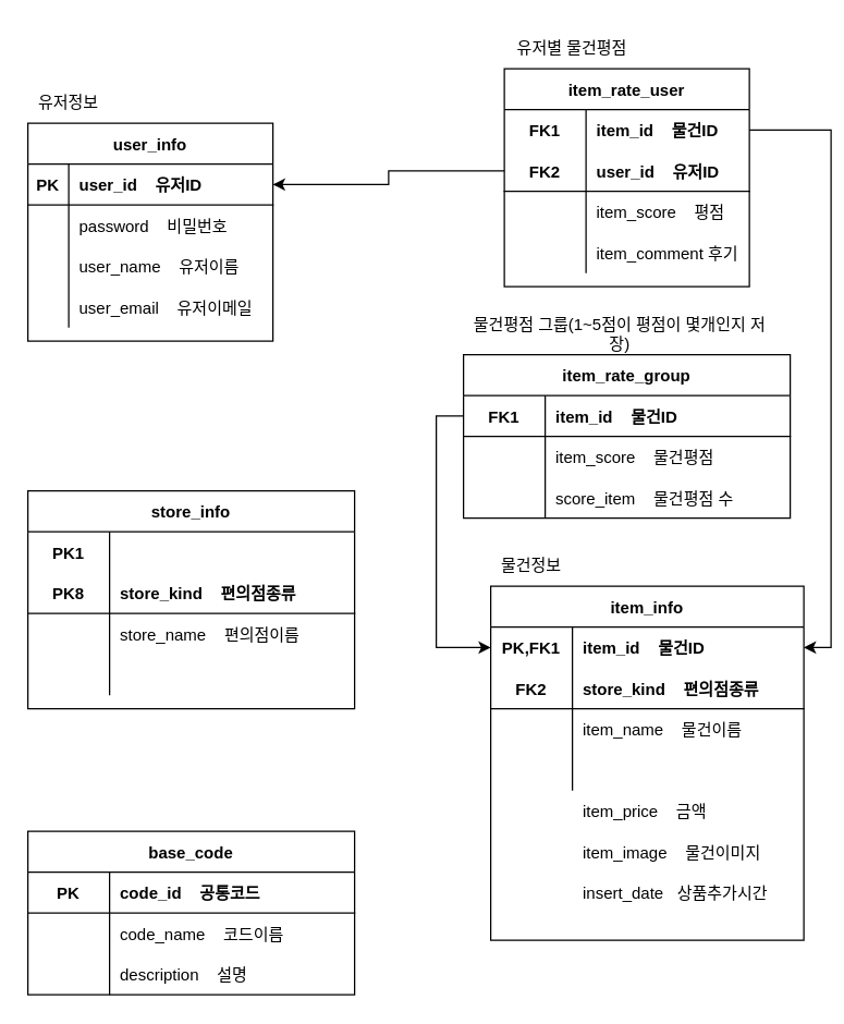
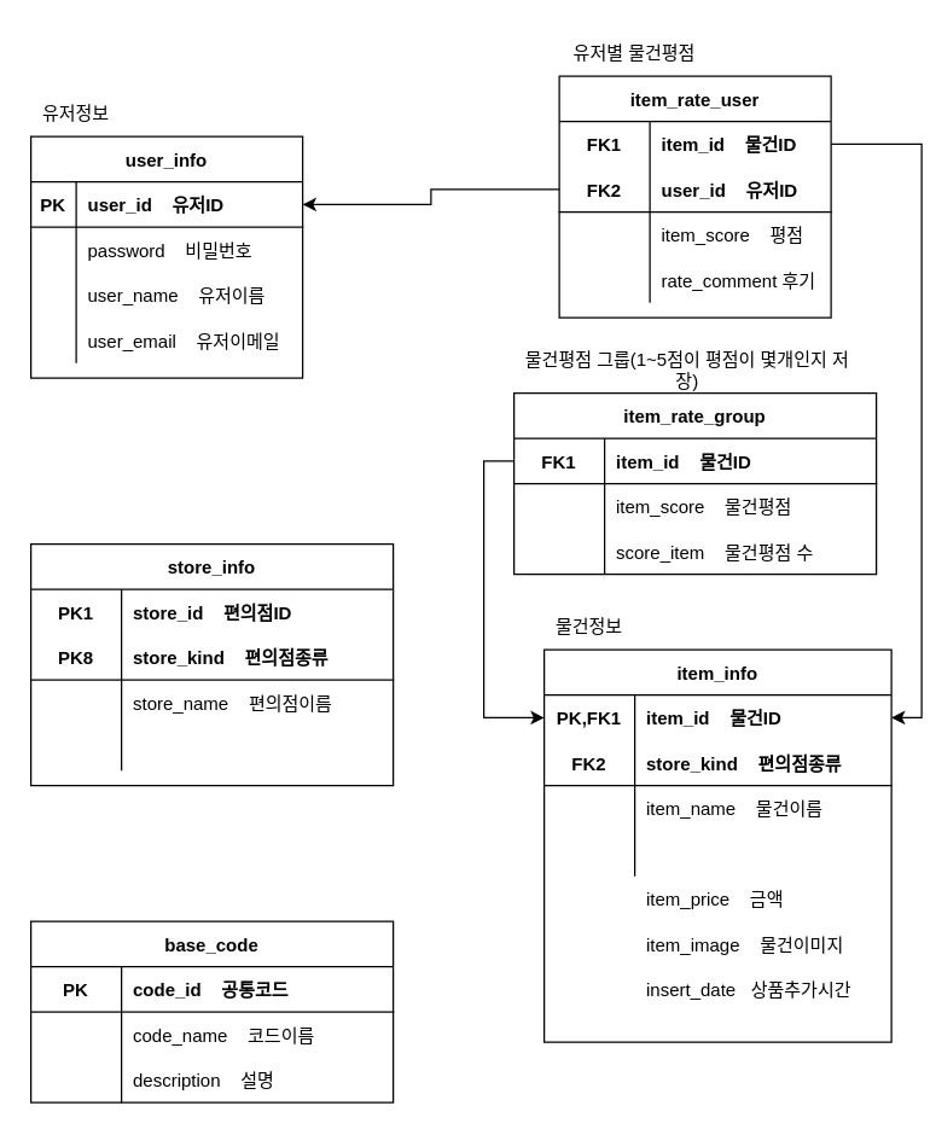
  <mxCell id="0" />
  <mxCell id="1" parent="0" />
  <mxCell id="2" value="유저정보" style="text;html=1;strokeColor=none;fillColor=none;align=center;verticalAlign=middle;whiteSpace=wrap;rounded=0;" parent="1" vertex="1"><mxGeometry x="20" y="60" width="60" height="30" as="geometry" /></mxCell>
  <mxCell id="3" value="물건정보" style="text;html=1;strokeColor=none;fillColor=none;align=center;verticalAlign=middle;whiteSpace=wrap;rounded=0;" parent="1" vertex="1"><mxGeometry x="360" y="400" width="60" height="30" as="geometry" /></mxCell>
  <mxCell id="4" value="유저별 물건평점" style="text;html=1;strokeColor=none;fillColor=none;align=center;verticalAlign=middle;whiteSpace=wrap;rounded=0;" parent="1" vertex="1"><mxGeometry x="370" y="20" width="100" height="30" as="geometry" /></mxCell>
  <mxCell id="5" value="user_info" style="shape=table;startSize=30;container=1;collapsible=1;childLayout=tableLayout;fixedRows=1;rowLines=0;fontStyle=1;align=center;resizeLast=1;" parent="1" vertex="1"><mxGeometry x="20" y="90" width="180" height="160" as="geometry" /></mxCell>
  <mxCell id="6" value="" style="shape=partialRectangle;collapsible=0;dropTarget=0;pointerEvents=0;fillColor=none;top=0;left=0;bottom=1;right=0;points=[[0,0.5],[1,0.5]];portConstraint=eastwest;" parent="5" vertex="1"><mxGeometry y="30" width="180" height="30" as="geometry" /></mxCell>
  <mxCell id="7" value="PK" style="shape=partialRectangle;connectable=0;fillColor=none;top=0;left=0;bottom=0;right=0;fontStyle=1;overflow=hidden;" parent="6" vertex="1"><mxGeometry width="30" height="30" as="geometry"><mxRectangle width="30" height="30" as="alternateBounds" /></mxGeometry></mxCell>
  <mxCell id="8" value="user_id    유저ID" style="shape=partialRectangle;connectable=0;fillColor=none;top=0;left=0;bottom=0;right=0;align=left;spacingLeft=6;fontStyle=1;overflow=hidden;" parent="6" vertex="1"><mxGeometry x="30" width="150" height="30" as="geometry"><mxRectangle width="150" height="30" as="alternateBounds" /></mxGeometry></mxCell>
  <mxCell id="9" value="" style="shape=partialRectangle;collapsible=0;dropTarget=0;pointerEvents=0;fillColor=none;top=0;left=0;bottom=0;right=0;points=[[0,0.5],[1,0.5]];portConstraint=eastwest;" parent="5" vertex="1"><mxGeometry y="60" width="180" height="30" as="geometry" /></mxCell>
  <mxCell id="10" value="" style="shape=partialRectangle;connectable=0;fillColor=none;top=0;left=0;bottom=0;right=0;editable=1;overflow=hidden;" parent="9" vertex="1"><mxGeometry width="30" height="30" as="geometry"><mxRectangle width="30" height="30" as="alternateBounds" /></mxGeometry></mxCell>
  <mxCell id="11" value="password    비밀번호" style="shape=partialRectangle;connectable=0;fillColor=none;top=0;left=0;bottom=0;right=0;align=left;spacingLeft=6;overflow=hidden;" parent="9" vertex="1"><mxGeometry x="30" width="150" height="30" as="geometry"><mxRectangle width="150" height="30" as="alternateBounds" /></mxGeometry></mxCell>
  <mxCell id="12" value="" style="shape=partialRectangle;collapsible=0;dropTarget=0;pointerEvents=0;fillColor=none;top=0;left=0;bottom=0;right=0;points=[[0,0.5],[1,0.5]];portConstraint=eastwest;" parent="5" vertex="1"><mxGeometry y="90" width="180" height="30" as="geometry" /></mxCell>
  <mxCell id="13" value="" style="shape=partialRectangle;connectable=0;fillColor=none;top=0;left=0;bottom=0;right=0;editable=1;overflow=hidden;" parent="12" vertex="1"><mxGeometry width="30" height="30" as="geometry"><mxRectangle width="30" height="30" as="alternateBounds" /></mxGeometry></mxCell>
  <mxCell id="14" value="user_name    유저이름" style="shape=partialRectangle;connectable=0;fillColor=none;top=0;left=0;bottom=0;right=0;align=left;spacingLeft=6;overflow=hidden;" parent="12" vertex="1"><mxGeometry x="30" width="150" height="30" as="geometry"><mxRectangle width="150" height="30" as="alternateBounds" /></mxGeometry></mxCell>
  <mxCell id="15" value="" style="shape=partialRectangle;collapsible=0;dropTarget=0;pointerEvents=0;fillColor=none;top=0;left=0;bottom=0;right=0;points=[[0,0.5],[1,0.5]];portConstraint=eastwest;" parent="5" vertex="1"><mxGeometry y="120" width="180" height="30" as="geometry" /></mxCell>
  <mxCell id="16" value="" style="shape=partialRectangle;connectable=0;fillColor=none;top=0;left=0;bottom=0;right=0;editable=1;overflow=hidden;" parent="15" vertex="1"><mxGeometry width="30" height="30" as="geometry"><mxRectangle width="30" height="30" as="alternateBounds" /></mxGeometry></mxCell>
  <mxCell id="17" value="user_email    유저이메일" style="shape=partialRectangle;connectable=0;fillColor=none;top=0;left=0;bottom=0;right=0;align=left;spacingLeft=6;overflow=hidden;" parent="15" vertex="1"><mxGeometry x="30" width="150" height="30" as="geometry"><mxRectangle width="150" height="30" as="alternateBounds" /></mxGeometry></mxCell>
  <mxCell id="18" value="item_rate_user" style="shape=table;startSize=30;container=1;collapsible=1;childLayout=tableLayout;fixedRows=1;rowLines=0;fontStyle=1;align=center;resizeLast=1;" parent="1" vertex="1"><mxGeometry x="370" y="50" width="180" height="160" as="geometry" /></mxCell>
  <mxCell id="19" value="" style="shape=partialRectangle;collapsible=0;dropTarget=0;pointerEvents=0;fillColor=none;top=0;left=0;bottom=0;right=0;points=[[0,0.5],[1,0.5]];portConstraint=eastwest;" parent="18" vertex="1"><mxGeometry y="30" width="180" height="30" as="geometry" /></mxCell>
  <mxCell id="20" value="FK1" style="shape=partialRectangle;connectable=0;fillColor=none;top=0;left=0;bottom=0;right=0;fontStyle=1;overflow=hidden;" parent="19" vertex="1"><mxGeometry width="60" height="30" as="geometry"><mxRectangle width="60" height="30" as="alternateBounds" /></mxGeometry></mxCell>
  <mxCell id="21" value="item_id    물건ID" style="shape=partialRectangle;connectable=0;fillColor=none;top=0;left=0;bottom=0;right=0;align=left;spacingLeft=6;fontStyle=1;overflow=hidden;" parent="19" vertex="1"><mxGeometry x="60" width="120" height="30" as="geometry"><mxRectangle width="120" height="30" as="alternateBounds" /></mxGeometry></mxCell>
  <mxCell id="22" value="" style="shape=partialRectangle;collapsible=0;dropTarget=0;pointerEvents=0;fillColor=none;top=0;left=0;bottom=1;right=0;points=[[0,0.5],[1,0.5]];portConstraint=eastwest;" parent="18" vertex="1"><mxGeometry y="60" width="180" height="30" as="geometry" /></mxCell>
  <mxCell id="23" value="FK2" style="shape=partialRectangle;connectable=0;fillColor=none;top=0;left=0;bottom=0;right=0;fontStyle=1;overflow=hidden;" parent="22" vertex="1"><mxGeometry width="60" height="30" as="geometry"><mxRectangle width="60" height="30" as="alternateBounds" /></mxGeometry></mxCell>
  <mxCell id="24" value="user_id    유저ID" style="shape=partialRectangle;connectable=0;fillColor=none;top=0;left=0;bottom=0;right=0;align=left;spacingLeft=6;fontStyle=1;overflow=hidden;" parent="22" vertex="1"><mxGeometry x="60" width="120" height="30" as="geometry"><mxRectangle width="120" height="30" as="alternateBounds" /></mxGeometry></mxCell>
  <mxCell id="25" value="" style="shape=partialRectangle;collapsible=0;dropTarget=0;pointerEvents=0;fillColor=none;top=0;left=0;bottom=0;right=0;points=[[0,0.5],[1,0.5]];portConstraint=eastwest;" parent="18" vertex="1"><mxGeometry y="90" width="180" height="30" as="geometry" /></mxCell>
  <mxCell id="26" value="" style="shape=partialRectangle;connectable=0;fillColor=none;top=0;left=0;bottom=0;right=0;editable=1;overflow=hidden;" parent="25" vertex="1"><mxGeometry width="60" height="30" as="geometry"><mxRectangle width="60" height="30" as="alternateBounds" /></mxGeometry></mxCell>
  <mxCell id="27" value="item_score    평점" style="shape=partialRectangle;connectable=0;fillColor=none;top=0;left=0;bottom=0;right=0;align=left;spacingLeft=6;overflow=hidden;" parent="25" vertex="1"><mxGeometry x="60" width="120" height="30" as="geometry"><mxRectangle width="120" height="30" as="alternateBounds" /></mxGeometry></mxCell>
  <mxCell id="28" value="" style="shape=partialRectangle;collapsible=0;dropTarget=0;pointerEvents=0;fillColor=none;top=0;left=0;bottom=0;right=0;points=[[0,0.5],[1,0.5]];portConstraint=eastwest;" parent="18" vertex="1"><mxGeometry y="120" width="180" height="30" as="geometry" /></mxCell>
  <mxCell id="29" value="" style="shape=partialRectangle;connectable=0;fillColor=none;top=0;left=0;bottom=0;right=0;editable=1;overflow=hidden;" parent="28" vertex="1"><mxGeometry width="60" height="30" as="geometry"><mxRectangle width="60" height="30" as="alternateBounds" /></mxGeometry></mxCell>
- <mxCell id="30" value="item_comment 후기" style="shape=partialRectangle;connectable=0;fillColor=none;top=0;left=0;bottom=0;right=0;align=left;spacingLeft=6;overflow=hidden;" parent="28" vertex="1"><mxGeometry x="60" width="120" height="30" as="geometry"><mxRectangle width="120" height="30" as="alternateBounds" /></mxGeometry></mxCell>
+ <mxCell id="30" value="rate_comment 후기" style="shape=partialRectangle;connectable=0;fillColor=none;top=0;left=0;bottom=0;right=0;align=left;spacingLeft=6;overflow=hidden;" parent="28" vertex="1"><mxGeometry x="60" width="120" height="30" as="geometry"><mxRectangle width="120" height="30" as="alternateBounds" /></mxGeometry></mxCell>
  <mxCell id="31" style="edgeStyle=orthogonalEdgeStyle;rounded=0;orthogonalLoop=1;jettySize=auto;html=1;exitX=0;exitY=0.5;exitDx=0;exitDy=0;entryX=1;entryY=0.5;entryDx=0;entryDy=0;" parent="1" source="22" target="6" edge="1"><mxGeometry relative="1" as="geometry" /></mxCell>
  <mxCell id="32" style="edgeStyle=orthogonalEdgeStyle;rounded=0;orthogonalLoop=1;jettySize=auto;html=1;exitX=1;exitY=0.5;exitDx=0;exitDy=0;entryX=1;entryY=0.5;entryDx=0;entryDy=0;" parent="1" source="19" target="47" edge="1"><mxGeometry relative="1" as="geometry"><mxPoint x="550" y="355" as="targetPoint" /></mxGeometry></mxCell>
  <mxCell id="33" value="store_info" style="shape=table;startSize=30;container=1;collapsible=1;childLayout=tableLayout;fixedRows=1;rowLines=0;fontStyle=1;align=center;resizeLast=1;" parent="1" vertex="1"><mxGeometry x="20" y="360" width="240" height="160" as="geometry" /></mxCell>
  <mxCell id="34" value="" style="shape=partialRectangle;collapsible=0;dropTarget=0;pointerEvents=0;fillColor=none;top=0;left=0;bottom=0;right=0;points=[[0,0.5],[1,0.5]];portConstraint=eastwest;" parent="33" vertex="1"><mxGeometry y="30" width="240" height="30" as="geometry" /></mxCell>
  <mxCell id="35" value="PK1" style="shape=partialRectangle;connectable=0;fillColor=none;top=0;left=0;bottom=0;right=0;fontStyle=1;overflow=hidden;" parent="34" vertex="1"><mxGeometry width="60" height="30" as="geometry"><mxRectangle width="60" height="30" as="alternateBounds" /></mxGeometry></mxCell>
+ <mxCell id="36" value="store_id    편의점ID" style="shape=partialRectangle;connectable=0;fillColor=none;top=0;left=0;bottom=0;right=0;align=left;spacingLeft=6;fontStyle=1;overflow=hidden;" parent="34" vertex="1"><mxGeometry x="60" width="180" height="30" as="geometry"><mxRectangle width="180" height="30" as="alternateBounds" /></mxGeometry></mxCell>
  <mxCell id="37" value="" style="shape=partialRectangle;collapsible=0;dropTarget=0;pointerEvents=0;fillColor=none;top=0;left=0;bottom=1;right=0;points=[[0,0.5],[1,0.5]];portConstraint=eastwest;" parent="33" vertex="1"><mxGeometry y="60" width="240" height="30" as="geometry" /></mxCell>
  <mxCell id="38" value="PK8" style="shape=partialRectangle;connectable=0;fillColor=none;top=0;left=0;bottom=0;right=0;fontStyle=1;overflow=hidden;" parent="37" vertex="1"><mxGeometry width="60" height="30" as="geometry"><mxRectangle width="60" height="30" as="alternateBounds" /></mxGeometry></mxCell>
  <mxCell id="39" value="store_kind    편의점종류" style="shape=partialRectangle;connectable=0;fillColor=none;top=0;left=0;bottom=0;right=0;align=left;spacingLeft=6;fontStyle=1;overflow=hidden;" parent="37" vertex="1"><mxGeometry x="60" width="180" height="30" as="geometry"><mxRectangle width="180" height="30" as="alternateBounds" /></mxGeometry></mxCell>
  <mxCell id="40" value="" style="shape=partialRectangle;collapsible=0;dropTarget=0;pointerEvents=0;fillColor=none;top=0;left=0;bottom=0;right=0;points=[[0,0.5],[1,0.5]];portConstraint=eastwest;" parent="33" vertex="1"><mxGeometry y="90" width="240" height="30" as="geometry" /></mxCell>
  <mxCell id="41" value="" style="shape=partialRectangle;connectable=0;fillColor=none;top=0;left=0;bottom=0;right=0;editable=1;overflow=hidden;" parent="40" vertex="1"><mxGeometry width="60" height="30" as="geometry"><mxRectangle width="60" height="30" as="alternateBounds" /></mxGeometry></mxCell>
  <mxCell id="42" value="store_name    편의점이름" style="shape=partialRectangle;connectable=0;fillColor=none;top=0;left=0;bottom=0;right=0;align=left;spacingLeft=6;overflow=hidden;" parent="40" vertex="1"><mxGeometry x="60" width="180" height="30" as="geometry"><mxRectangle width="180" height="30" as="alternateBounds" /></mxGeometry></mxCell>
  <mxCell id="43" value="" style="shape=partialRectangle;collapsible=0;dropTarget=0;pointerEvents=0;fillColor=none;top=0;left=0;bottom=0;right=0;points=[[0,0.5],[1,0.5]];portConstraint=eastwest;" parent="33" vertex="1"><mxGeometry y="120" width="240" height="30" as="geometry" /></mxCell>
  <mxCell id="44" value="" style="shape=partialRectangle;connectable=0;fillColor=none;top=0;left=0;bottom=0;right=0;editable=1;overflow=hidden;" parent="43" vertex="1"><mxGeometry width="60" height="30" as="geometry"><mxRectangle width="60" height="30" as="alternateBounds" /></mxGeometry></mxCell>
  <mxCell id="45" value="" style="shape=partialRectangle;connectable=0;fillColor=none;top=0;left=0;bottom=0;right=0;align=left;spacingLeft=6;overflow=hidden;" parent="43" vertex="1"><mxGeometry x="60" width="180" height="30" as="geometry"><mxRectangle width="180" height="30" as="alternateBounds" /></mxGeometry></mxCell>
  <mxCell id="46" value="item_info" style="shape=table;startSize=30;container=1;collapsible=1;childLayout=tableLayout;fixedRows=1;rowLines=0;fontStyle=1;align=center;resizeLast=1;" parent="1" vertex="1"><mxGeometry x="360" y="430" width="230" height="260" as="geometry" /></mxCell>
  <mxCell id="47" value="" style="shape=partialRectangle;collapsible=0;dropTarget=0;pointerEvents=0;fillColor=none;top=0;left=0;bottom=0;right=0;points=[[0,0.5],[1,0.5]];portConstraint=eastwest;" parent="46" vertex="1"><mxGeometry y="30" width="230" height="30" as="geometry" /></mxCell>
  <mxCell id="48" value="PK,FK1" style="shape=partialRectangle;connectable=0;fillColor=none;top=0;left=0;bottom=0;right=0;fontStyle=1;overflow=hidden;" parent="47" vertex="1"><mxGeometry width="60" height="30" as="geometry"><mxRectangle width="60" height="30" as="alternateBounds" /></mxGeometry></mxCell>
  <mxCell id="49" value="item_id    물건ID" style="shape=partialRectangle;connectable=0;fillColor=none;top=0;left=0;bottom=0;right=0;align=left;spacingLeft=6;fontStyle=1;overflow=hidden;" parent="47" vertex="1"><mxGeometry x="60" width="170" height="30" as="geometry"><mxRectangle width="170" height="30" as="alternateBounds" /></mxGeometry></mxCell>
  <mxCell id="50" value="" style="shape=partialRectangle;collapsible=0;dropTarget=0;pointerEvents=0;fillColor=none;top=0;left=0;bottom=1;right=0;points=[[0,0.5],[1,0.5]];portConstraint=eastwest;" parent="46" vertex="1"><mxGeometry y="60" width="230" height="30" as="geometry" /></mxCell>
  <mxCell id="51" value="FK2" style="shape=partialRectangle;connectable=0;fillColor=none;top=0;left=0;bottom=0;right=0;fontStyle=1;overflow=hidden;" parent="50" vertex="1"><mxGeometry width="60" height="30" as="geometry"><mxRectangle width="60" height="30" as="alternateBounds" /></mxGeometry></mxCell>
  <mxCell id="52" value="store_kind    편의점종류" style="shape=partialRectangle;connectable=0;fillColor=none;top=0;left=0;bottom=0;right=0;align=left;spacingLeft=6;fontStyle=1;overflow=hidden;" parent="50" vertex="1"><mxGeometry x="60" width="170" height="30" as="geometry"><mxRectangle width="170" height="30" as="alternateBounds" /></mxGeometry></mxCell>
  <mxCell id="53" value="" style="shape=partialRectangle;collapsible=0;dropTarget=0;pointerEvents=0;fillColor=none;top=0;left=0;bottom=0;right=0;points=[[0,0.5],[1,0.5]];portConstraint=eastwest;" parent="46" vertex="1"><mxGeometry y="90" width="230" height="30" as="geometry" /></mxCell>
  <mxCell id="54" value="" style="shape=partialRectangle;connectable=0;fillColor=none;top=0;left=0;bottom=0;right=0;editable=1;overflow=hidden;" parent="53" vertex="1"><mxGeometry width="60" height="30" as="geometry"><mxRectangle width="60" height="30" as="alternateBounds" /></mxGeometry></mxCell>
  <mxCell id="55" value="item_name    물건이름" style="shape=partialRectangle;connectable=0;fillColor=none;top=0;left=0;bottom=0;right=0;align=left;spacingLeft=6;overflow=hidden;" parent="53" vertex="1"><mxGeometry x="60" width="170" height="30" as="geometry"><mxRectangle width="170" height="30" as="alternateBounds" /></mxGeometry></mxCell>
  <mxCell id="56" value="" style="shape=partialRectangle;collapsible=0;dropTarget=0;pointerEvents=0;fillColor=none;top=0;left=0;bottom=0;right=0;points=[[0,0.5],[1,0.5]];portConstraint=eastwest;" parent="46" vertex="1"><mxGeometry y="120" width="230" height="30" as="geometry" /></mxCell>
  <mxCell id="57" value="" style="shape=partialRectangle;connectable=0;fillColor=none;top=0;left=0;bottom=0;right=0;editable=1;overflow=hidden;" parent="56" vertex="1"><mxGeometry width="60" height="30" as="geometry"><mxRectangle width="60" height="30" as="alternateBounds" /></mxGeometry></mxCell>
  <mxCell id="58" value="" style="shape=partialRectangle;connectable=0;fillColor=none;top=0;left=0;bottom=0;right=0;align=left;spacingLeft=6;overflow=hidden;" parent="56" vertex="1"><mxGeometry x="60" width="170" height="30" as="geometry"><mxRectangle width="170" height="30" as="alternateBounds" /></mxGeometry></mxCell>
  <mxCell id="59" value="item_price    금액" style="shape=partialRectangle;connectable=0;fillColor=none;top=0;left=0;bottom=0;right=0;align=left;spacingLeft=6;overflow=hidden;" parent="1" vertex="1"><mxGeometry x="420" y="580" width="150" height="30" as="geometry"><mxRectangle width="150" height="30" as="alternateBounds" /></mxGeometry></mxCell>
  <mxCell id="60" value="item_image    물건이미지" style="shape=partialRectangle;connectable=0;fillColor=none;top=0;left=0;bottom=0;right=0;align=left;spacingLeft=6;overflow=hidden;" parent="1" vertex="1"><mxGeometry x="420" y="610" width="150" height="30" as="geometry"><mxRectangle width="150" height="30" as="alternateBounds" /></mxGeometry></mxCell>
  <mxCell id="61" value="item_rate_group" style="shape=table;startSize=30;container=1;collapsible=1;childLayout=tableLayout;fixedRows=1;rowLines=0;fontStyle=1;align=center;resizeLast=1;" parent="1" vertex="1"><mxGeometry x="340" y="260" width="240" height="120" as="geometry" /></mxCell>
  <mxCell id="62" value="" style="shape=partialRectangle;collapsible=0;dropTarget=0;pointerEvents=0;fillColor=none;top=0;left=0;bottom=1;right=0;points=[[0,0.5],[1,0.5]];portConstraint=eastwest;" parent="61" vertex="1"><mxGeometry y="30" width="240" height="30" as="geometry" /></mxCell>
  <mxCell id="63" value="FK1" style="shape=partialRectangle;connectable=0;fillColor=none;top=0;left=0;bottom=0;right=0;fontStyle=1;overflow=hidden;" parent="62" vertex="1"><mxGeometry width="60" height="30" as="geometry"><mxRectangle width="60" height="30" as="alternateBounds" /></mxGeometry></mxCell>
  <mxCell id="64" value="item_id    물건ID" style="shape=partialRectangle;connectable=0;fillColor=none;top=0;left=0;bottom=0;right=0;align=left;spacingLeft=6;fontStyle=1;overflow=hidden;" parent="62" vertex="1"><mxGeometry x="60" width="180" height="30" as="geometry"><mxRectangle width="180" height="30" as="alternateBounds" /></mxGeometry></mxCell>
  <mxCell id="65" value="" style="shape=partialRectangle;collapsible=0;dropTarget=0;pointerEvents=0;fillColor=none;top=0;left=0;bottom=0;right=0;points=[[0,0.5],[1,0.5]];portConstraint=eastwest;" parent="61" vertex="1"><mxGeometry y="60" width="240" height="30" as="geometry" /></mxCell>
  <mxCell id="66" value="" style="shape=partialRectangle;connectable=0;fillColor=none;top=0;left=0;bottom=0;right=0;editable=1;overflow=hidden;" parent="65" vertex="1"><mxGeometry width="60" height="30" as="geometry"><mxRectangle width="60" height="30" as="alternateBounds" /></mxGeometry></mxCell>
  <mxCell id="67" value="item_score    물건평점" style="shape=partialRectangle;connectable=0;fillColor=none;top=0;left=0;bottom=0;right=0;align=left;spacingLeft=6;overflow=hidden;" parent="65" vertex="1"><mxGeometry x="60" width="180" height="30" as="geometry"><mxRectangle width="180" height="30" as="alternateBounds" /></mxGeometry></mxCell>
  <mxCell id="68" value="" style="shape=partialRectangle;collapsible=0;dropTarget=0;pointerEvents=0;fillColor=none;top=0;left=0;bottom=0;right=0;points=[[0,0.5],[1,0.5]];portConstraint=eastwest;" parent="61" vertex="1"><mxGeometry y="90" width="240" height="30" as="geometry" /></mxCell>
  <mxCell id="69" value="" style="shape=partialRectangle;connectable=0;fillColor=none;top=0;left=0;bottom=0;right=0;editable=1;overflow=hidden;" parent="68" vertex="1"><mxGeometry width="60" height="30" as="geometry"><mxRectangle width="60" height="30" as="alternateBounds" /></mxGeometry></mxCell>
  <mxCell id="70" value="" style="shape=partialRectangle;connectable=0;fillColor=none;top=0;left=0;bottom=0;right=0;align=left;spacingLeft=6;overflow=hidden;" parent="68" vertex="1"><mxGeometry x="60" width="180" height="30" as="geometry"><mxRectangle width="180" height="30" as="alternateBounds" /></mxGeometry></mxCell>
  <mxCell id="71" value="물건평점 그룹(1~5점이 평점이 몇개인지 저장)" style="text;html=1;strokeColor=none;fillColor=none;align=center;verticalAlign=middle;whiteSpace=wrap;rounded=0;" parent="1" vertex="1"><mxGeometry x="340" y="230" width="230" height="30" as="geometry" /></mxCell>
  <mxCell id="72" value="score_item    물건평점 수" style="shape=partialRectangle;connectable=0;fillColor=none;top=0;left=0;bottom=0;right=0;align=left;spacingLeft=6;overflow=hidden;" parent="1" vertex="1"><mxGeometry x="400" y="350" width="180" height="30" as="geometry"><mxRectangle width="180" height="30" as="alternateBounds" /></mxGeometry></mxCell>
  <mxCell id="73" style="edgeStyle=orthogonalEdgeStyle;rounded=0;orthogonalLoop=1;jettySize=auto;html=1;exitX=0;exitY=0.5;exitDx=0;exitDy=0;entryX=0;entryY=0.5;entryDx=0;entryDy=0;" parent="1" source="62" target="47" edge="1"><mxGeometry relative="1" as="geometry" /></mxCell>
  <mxCell id="74" value="base_code" style="shape=table;startSize=30;container=1;collapsible=1;childLayout=tableLayout;fixedRows=1;rowLines=0;fontStyle=1;align=center;resizeLast=1;" parent="1" vertex="1"><mxGeometry x="20" y="610" width="240" height="120" as="geometry" /></mxCell>
  <mxCell id="75" value="" style="shape=partialRectangle;collapsible=0;dropTarget=0;pointerEvents=0;fillColor=none;top=0;left=0;bottom=1;right=0;points=[[0,0.5],[1,0.5]];portConstraint=eastwest;" parent="74" vertex="1"><mxGeometry y="30" width="240" height="30" as="geometry" /></mxCell>
  <mxCell id="76" value="PK" style="shape=partialRectangle;connectable=0;fillColor=none;top=0;left=0;bottom=0;right=0;fontStyle=1;overflow=hidden;" parent="75" vertex="1"><mxGeometry width="60" height="30" as="geometry"><mxRectangle width="60" height="30" as="alternateBounds" /></mxGeometry></mxCell>
  <mxCell id="77" value="code_id    공통코드" style="shape=partialRectangle;connectable=0;fillColor=none;top=0;left=0;bottom=0;right=0;align=left;spacingLeft=6;fontStyle=1;overflow=hidden;" parent="75" vertex="1"><mxGeometry x="60" width="180" height="30" as="geometry"><mxRectangle width="180" height="30" as="alternateBounds" /></mxGeometry></mxCell>
  <mxCell id="78" value="" style="shape=partialRectangle;collapsible=0;dropTarget=0;pointerEvents=0;fillColor=none;top=0;left=0;bottom=0;right=0;points=[[0,0.5],[1,0.5]];portConstraint=eastwest;" parent="74" vertex="1"><mxGeometry y="60" width="240" height="30" as="geometry" /></mxCell>
  <mxCell id="79" value="" style="shape=partialRectangle;connectable=0;fillColor=none;top=0;left=0;bottom=0;right=0;editable=1;overflow=hidden;" parent="78" vertex="1"><mxGeometry width="60" height="30" as="geometry"><mxRectangle width="60" height="30" as="alternateBounds" /></mxGeometry></mxCell>
  <mxCell id="80" value="code_name    코드이름" style="shape=partialRectangle;connectable=0;fillColor=none;top=0;left=0;bottom=0;right=0;align=left;spacingLeft=6;overflow=hidden;" parent="78" vertex="1"><mxGeometry x="60" width="180" height="30" as="geometry"><mxRectangle width="180" height="30" as="alternateBounds" /></mxGeometry></mxCell>
  <mxCell id="81" value="" style="shape=partialRectangle;collapsible=0;dropTarget=0;pointerEvents=0;fillColor=none;top=0;left=0;bottom=0;right=0;points=[[0,0.5],[1,0.5]];portConstraint=eastwest;" parent="74" vertex="1"><mxGeometry y="90" width="240" height="30" as="geometry" /></mxCell>
  <mxCell id="82" value="" style="shape=partialRectangle;connectable=0;fillColor=none;top=0;left=0;bottom=0;right=0;editable=1;overflow=hidden;" parent="81" vertex="1"><mxGeometry width="60" height="30" as="geometry"><mxRectangle width="60" height="30" as="alternateBounds" /></mxGeometry></mxCell>
  <mxCell id="83" value="description    설명" style="shape=partialRectangle;connectable=0;fillColor=none;top=0;left=0;bottom=0;right=0;align=left;spacingLeft=6;overflow=hidden;" parent="81" vertex="1"><mxGeometry x="60" width="180" height="30" as="geometry"><mxRectangle width="180" height="30" as="alternateBounds" /></mxGeometry></mxCell>
  <mxCell id="84" value="insert_date   상품추가시간" style="shape=partialRectangle;connectable=0;fillColor=none;top=0;left=0;bottom=0;right=0;align=left;spacingLeft=6;overflow=hidden;" vertex="1" parent="1"><mxGeometry x="420" y="640" width="150" height="30" as="geometry"><mxRectangle width="150" height="30" as="alternateBounds" /></mxGeometry></mxCell>
